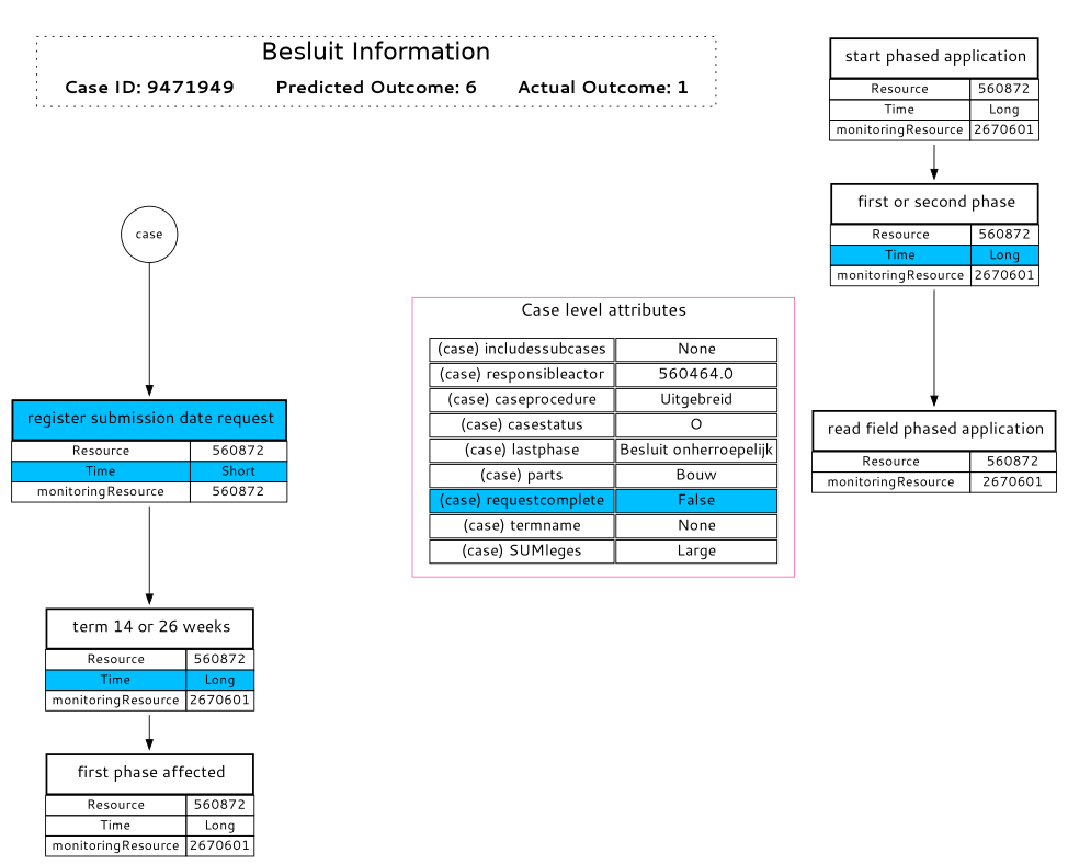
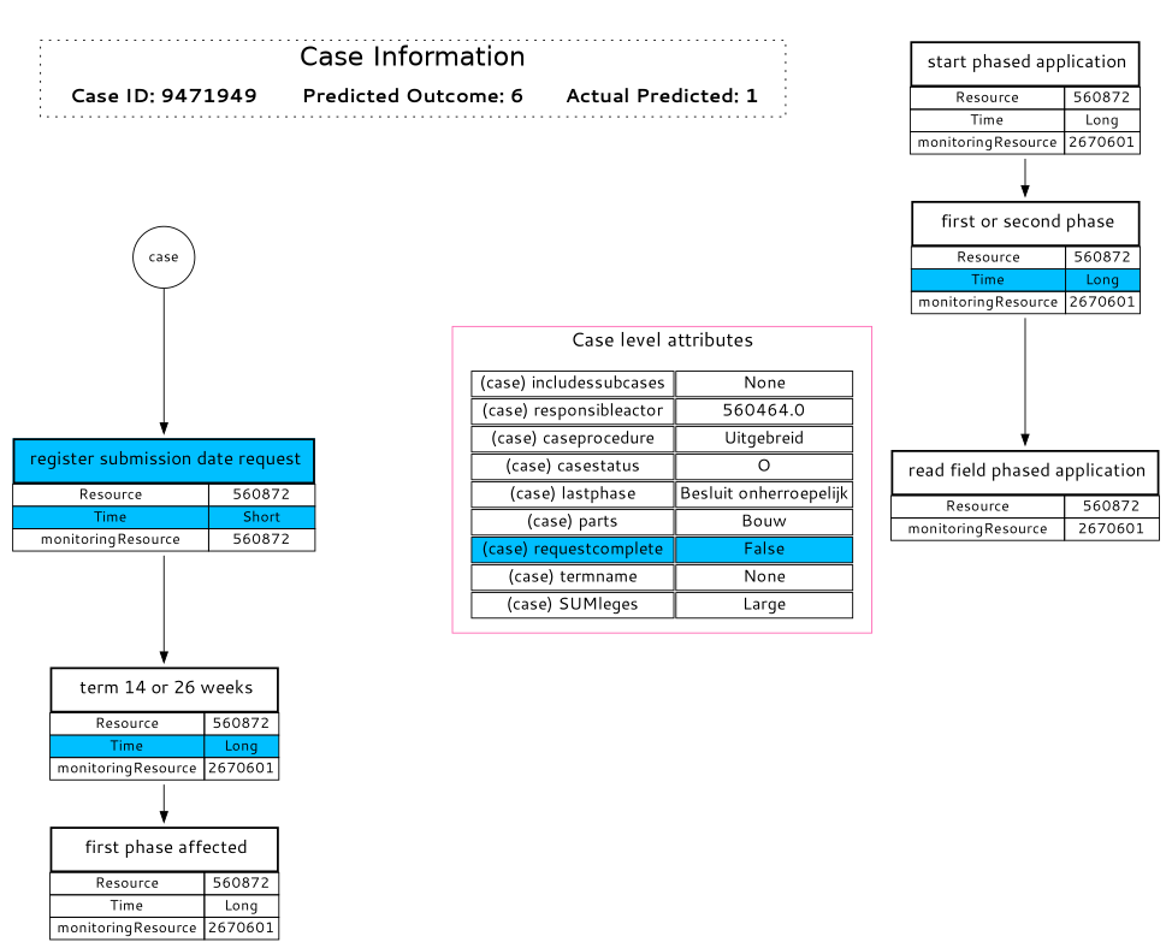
  digraph {
    compound=True
    rankdir=TB
    node [fontname="segoe ui" shape=none]
    edge [style=invis]
    n1 [group=a label=case shape=circle]
    n2 [label=<<table border="0" cellpadding="2" cellspacing="0"><tr><td bgcolor="deepskyblue" border="2" cellpadding="10" colspan="2" port="Activity"> <font face="segoe ui historic" point-size="17">register submission date request</font></td></tr><tr><td border="1" port="Resource"> Resource </td><td border="1" port="Resource_value">560872</td></tr><tr><td bgcolor="deepskyblue" border="1" port="Time"> Time </td><td bgcolor="deepskyblue" border="1" port="Time_value">Short</td></tr><tr><td border="1" port="monitoringResource"> monitoringResource </td><td border="1" port="monitoringResource_value">560872</td></tr></table>>]
    n3 [label=<<table border="0" cellpadding="2" cellspacing="0"><tr><td border="2" cellpadding="10" colspan="2" port="Activity"> <font face="segoe ui historic" point-size="17">term 14 or 26 weeks</font></td></tr><tr><td border="1" port="Resource"> Resource </td><td border="1" port="Resource_value">560872</td></tr><tr><td bgcolor="deepskyblue" border="1" port="Time"> Time </td><td bgcolor="deepskyblue" border="1" port="Time_value">Long</td></tr><tr><td border="1" port="monitoringResource"> monitoringResource </td><td border="1" port="monitoringResource_value">2670601</td></tr></table>>]
    n4 [label=<<table border="0" cellspacing="0" cellpadding="2"><tr><td port="Activity" colspan="2" border="2" cellpadding="10"> <FONT POINT-SIZE="17" face="segoe ui historic">first phase affected</FONT></td></tr><tr><td port="Resource" border="1"> Resource </td><td port="Resource_value" border="1">560872</td></tr><tr><td port="Time" border="1"> Time </td><td port="Time_value" border="1">Long</td></tr><tr><td port="monitoringResource" border="1"> monitoringResource </td><td port="monitoringResource_value" border="1">2670601</td></tr></table>>]
    dummy [fontsize=16 group=b shape=box style=invis]
    n6 [label=<<table border="0" cellspacing="0" cellpadding="2"><tr><td port="Activity" colspan="2" border="2" cellpadding="10"> <FONT POINT-SIZE="17" face="segoe ui historic">start phased application</FONT></td></tr><tr><td port="Resource" border="1"> Resource </td><td port="Resource_value" border="1">560872</td></tr><tr><td port="Time" border="1"> Time </td><td port="Time_value" border="1">Long</td></tr><tr><td port="monitoringResource" border="1"> monitoringResource </td><td port="monitoringResource_value" border="1">2670601</td></tr></table>>]
    n7 [label=<<table border="0" cellpadding="2" cellspacing="0"><tr><td border="2" cellpadding="10" colspan="2" port="Activity"> <font face="segoe ui historic" point-size="17">first or second phase</font></td></tr><tr><td border="1" port="Resource"> Resource </td><td border="1" port="Resource_value">560872</td></tr><tr><td bgcolor="deepskyblue" border="1" port="Time"> Time </td><td bgcolor="deepskyblue" border="1" port="Time_value">Long</td></tr><tr><td border="1" port="monitoringResource"> monitoringResource </td><td border="1" port="monitoringResource_value">2670601</td></tr></table>>]
    n8 [label=<<table border="0" cellspacing="0" cellpadding="2"><tr><td port="Activity" colspan="2" border="2" cellpadding="10"> <FONT POINT-SIZE="17" face="segoe ui historic">read field phased application</FONT></td></tr><tr><td port="Resource" border="1"> Resource </td><td port="Resource_value" border="1">560872</td></tr><tr><td port="monitoringResource" border="1"> monitoringResource </td><td port="monitoringResource_value" border="1">2670601</td></tr></table>>]
    n9 [fontsize=16 group=b label=<<table border="0"><tr><td border="1" cellspacing="10" port="(case) includessubcases"> (case) includessubcases </td><td border="1" port="(case) includessubcases_value">None</td></tr><tr><td border="1" cellspacing="10" port="(case) responsibleactor"> (case) responsibleactor </td><td border="1" port="(case) responsibleactor_value">560464.0</td></tr><tr><td border="1" cellspacing="10" port="(case) caseprocedure"> (case) caseprocedure </td><td border="1" port="(case) caseprocedure_value">Uitgebreid</td></tr><tr><td border="1" cellspacing="10" port="(case) casestatus"> (case) casestatus </td><td border="1" port="(case) casestatus_value">O</td></tr><tr><td border="1" cellspacing="10" port="(case) lastphase"> (case) lastphase </td><td border="1" port="(case) lastphase_value">Besluit onherroepelijk</td></tr><tr><td border="1" cellspacing="10" port="(case) parts"> (case) parts </td><td border="1" port="(case) parts_value">Bouw</td></tr><tr><td bgcolor="deepskyblue" border="1" cellspacing="10" port="(case) requestcomplete"> (case) requestcomplete </td><td bgcolor="deepskyblue" border="1" port="(case) requestcomplete_value">False</td></tr><tr><td border="1" cellspacing="10" port="(case) termname"> (case) termname </td><td border="1" port="(case) termname_value">None</td></tr><tr><td border="1" cellspacing="10" port="(case) SUMleges"> (case) SUMleges </td><td border="1" port="(case) SUMleges_value">Large</td></tr></table>>]
    n10 [fontname="segoe ui bold" fontsize=18 group=a height=0 label="Case ID: 9471949" margin=0 shape=plaintext width=3]
-   n11 [fontname="segoe ui bold" fontsize=18 height=0 label="Actual Outcome: 1" margin=0 shape=plaintext width=3]
+   n11 [fontname="segoe ui bold" fontsize=18 height=0 label="Actual Predicted: 1" margin=0 shape=plaintext width=3]
    n12 [fontname="segoe ui bold" fontsize=18 height=0 label="Predicted Outcome: 6" margin=0 shape=plaintext width=3]
    subgraph sub_1 {
      n1
      n2
      n3
      n4
      dummy
      n6
      n7
      n8
    }
    subgraph cluster_2 {
      color=hotpink
      fontname="segoe ui"
      fontsize=18
      label="Case level attributes"
      style=solid
      n9
    }
    subgraph cluster_3 {
      fontname=helvetica
      fontsize=25
-     label="Besluit Information"
+     label="Case Information"
      rank=same
      style=dotted
      n10
      n11
      n12
    }
    n1 -> n2 [style=""]
    n2 -> n3 [style=""]
    n2 -> n9 [constraint=false]
    n3 -> n4 [style=""]
    dummy -> n9
    n6 -> n7 [style=""]
    n7 -> n8 [style=""]
    n10 -> n1
    n10 -> n11 [constraint=false]
    n11 -> dummy
    n11 -> n12 [constraint=false]
  }
